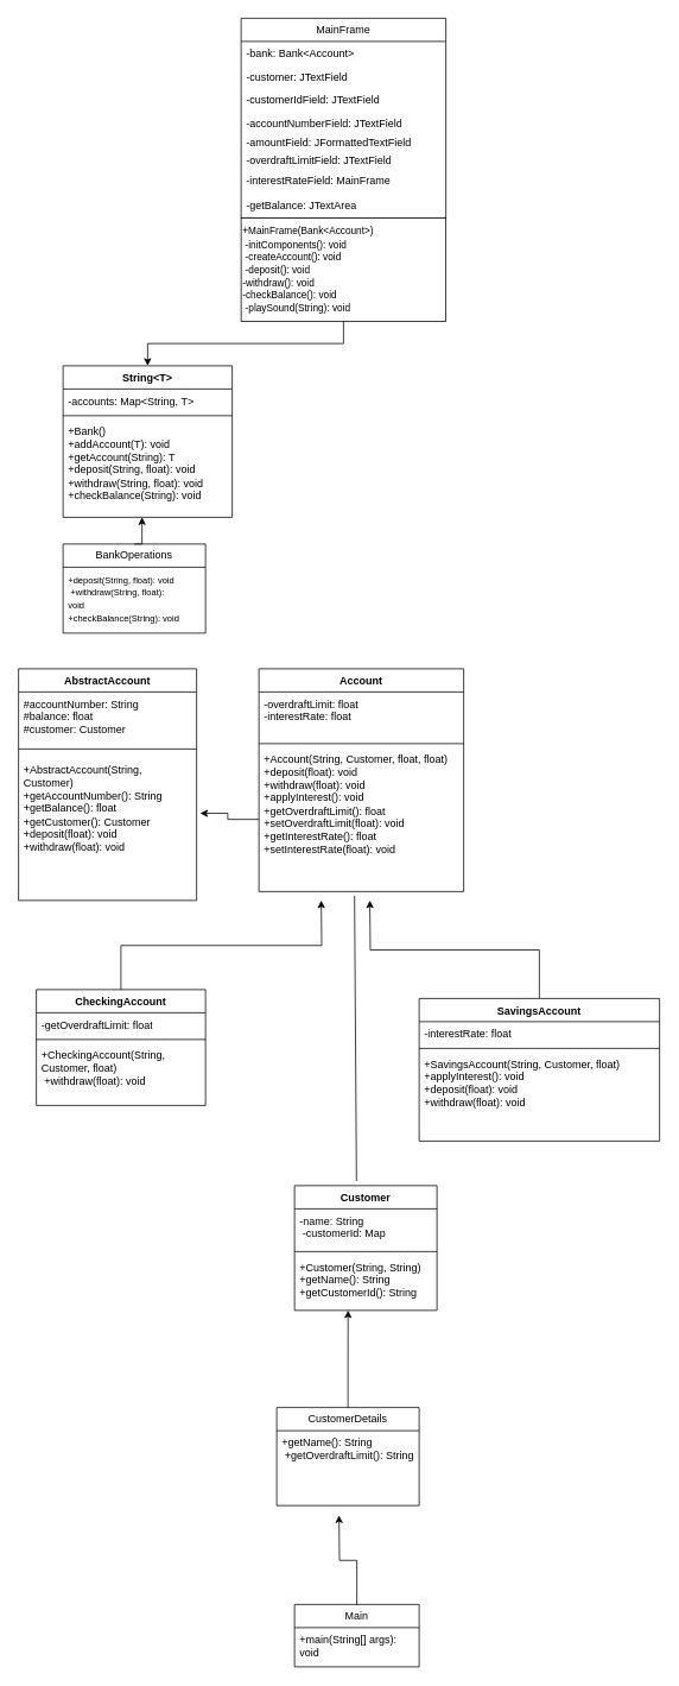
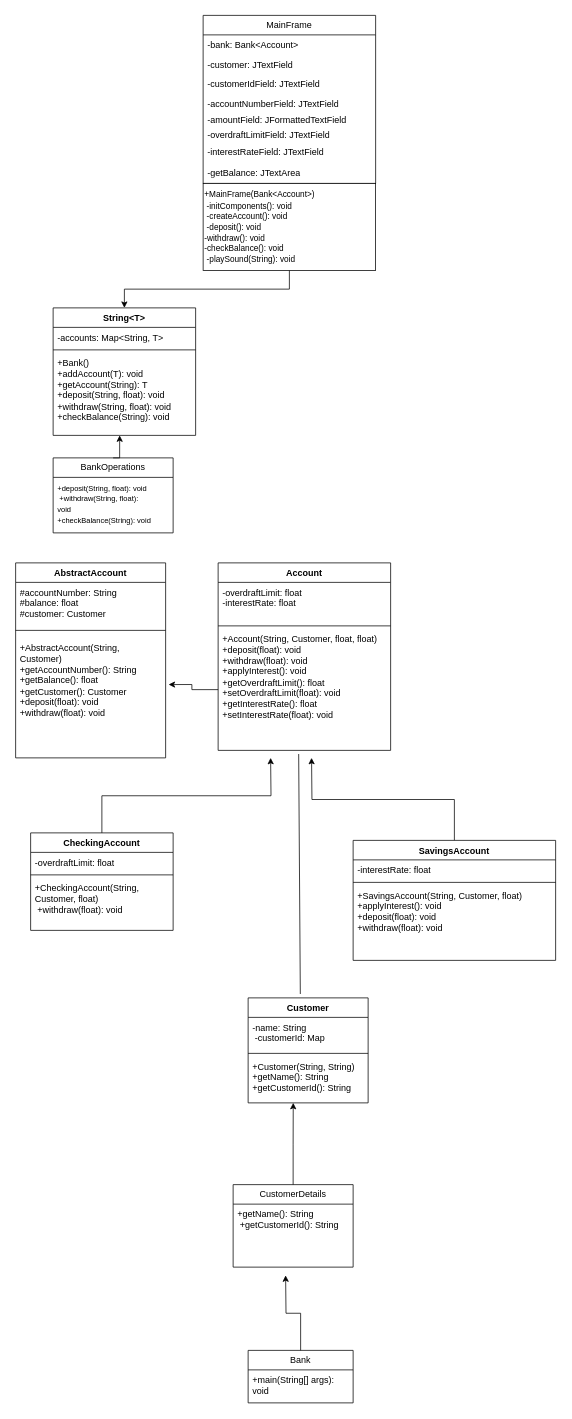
  <mxCell id="0" />
  <mxCell id="1" parent="0" />
  <mxCell id="2" value=" MainFrame" style="swimlane;fontStyle=0;childLayout=stackLayout;horizontal=1;startSize=26;fillColor=none;horizontalStack=0;resizeParent=1;resizeParentMax=0;resizeLast=0;collapsible=1;marginBottom=0;whiteSpace=wrap;html=1;" vertex="1" parent="1"><mxGeometry x="270" y="20" width="230" height="224" as="geometry" /></mxCell>
  <mxCell id="3" value="-bank: Bank&amp;lt;Account&amp;gt; " style="text;strokeColor=none;fillColor=none;align=left;verticalAlign=top;spacingLeft=4;spacingRight=4;overflow=hidden;rotatable=0;points=[[0,0.5],[1,0.5]];portConstraint=eastwest;whiteSpace=wrap;html=1;" vertex="1" parent="2"><mxGeometry y="26" width="230" height="26" as="geometry" /></mxCell>
  <mxCell id="4" value="-customer: JTextField " style="text;strokeColor=none;fillColor=none;align=left;verticalAlign=top;spacingLeft=4;spacingRight=4;overflow=hidden;rotatable=0;points=[[0,0.5],[1,0.5]];portConstraint=eastwest;whiteSpace=wrap;html=1;" vertex="1" parent="2"><mxGeometry y="52" width="230" height="26" as="geometry" /></mxCell>
  <mxCell id="5" value="-customerIdField: JTextField " style="text;strokeColor=none;fillColor=none;align=left;verticalAlign=top;spacingLeft=4;spacingRight=4;overflow=hidden;rotatable=0;points=[[0,0.5],[1,0.5]];portConstraint=eastwest;whiteSpace=wrap;html=1;" vertex="1" parent="2"><mxGeometry y="78" width="230" height="26" as="geometry" /></mxCell>
  <mxCell id="6" value="-accountNumberField: JTextField" style="text;strokeColor=none;fillColor=none;align=left;verticalAlign=top;spacingLeft=4;spacingRight=4;overflow=hidden;rotatable=0;points=[[0,0.5],[1,0.5]];portConstraint=eastwest;whiteSpace=wrap;html=1;" vertex="1" parent="2"><mxGeometry y="104" width="230" height="22" as="geometry" /></mxCell>
  <mxCell id="7" value="-amountField: JFormattedTextField" style="text;strokeColor=none;fillColor=none;align=left;verticalAlign=top;spacingLeft=4;spacingRight=4;overflow=hidden;rotatable=0;points=[[0,0.5],[1,0.5]];portConstraint=eastwest;whiteSpace=wrap;html=1;" vertex="1" parent="2"><mxGeometry y="126" width="230" height="20" as="geometry" /></mxCell>
  <mxCell id="8" value="-overdraftLimitField: JTextField" style="text;strokeColor=none;fillColor=none;align=left;verticalAlign=top;spacingLeft=4;spacingRight=4;overflow=hidden;rotatable=0;points=[[0,0.5],[1,0.5]];portConstraint=eastwest;whiteSpace=wrap;html=1;" vertex="1" parent="2"><mxGeometry y="146" width="230" height="22" as="geometry" /></mxCell>
- <mxCell id="9" value="-interestRateField: MainFrame" style="text;strokeColor=none;fillColor=none;align=left;verticalAlign=top;spacingLeft=4;spacingRight=4;overflow=hidden;rotatable=0;points=[[0,0.5],[1,0.5]];portConstraint=eastwest;whiteSpace=wrap;html=1;" vertex="1" parent="2"><mxGeometry y="168" width="230" height="28" as="geometry" /></mxCell>
+ <mxCell id="9" value="-interestRateField: JTextField" style="text;strokeColor=none;fillColor=none;align=left;verticalAlign=top;spacingLeft=4;spacingRight=4;overflow=hidden;rotatable=0;points=[[0,0.5],[1,0.5]];portConstraint=eastwest;whiteSpace=wrap;html=1;" vertex="1" parent="2"><mxGeometry y="168" width="230" height="28" as="geometry" /></mxCell>
  <mxCell id="10" value=" -getBalance: JTextArea" style="text;strokeColor=none;fillColor=none;align=left;verticalAlign=top;spacingLeft=4;spacingRight=4;overflow=hidden;rotatable=0;points=[[0,0.5],[1,0.5]];portConstraint=eastwest;whiteSpace=wrap;html=1;" vertex="1" parent="2"><mxGeometry y="196" width="230" height="28" as="geometry" /></mxCell>
  <mxCell id="11" style="edgeStyle=orthogonalEdgeStyle;rounded=0;orthogonalLoop=1;jettySize=auto;html=1;exitX=0.5;exitY=1;exitDx=0;exitDy=0;entryX=0.5;entryY=0;entryDx=0;entryDy=0;" edge="1" parent="1" source="12" target="13"><mxGeometry relative="1" as="geometry" /></mxCell>
  <mxCell id="12" value="&lt;font style=&quot;font-size: 11px;&quot;&gt;+MainFrame(Bank&amp;lt;Account&amp;gt;)&amp;nbsp;&lt;br&gt;&amp;nbsp;-initComponents(): void&amp;nbsp;&lt;br&gt;&amp;nbsp;-createAccount(): void&amp;nbsp;&lt;br&gt;&amp;nbsp;-deposit(): void&amp;nbsp;&lt;br&gt;-withdraw(): void&amp;nbsp;&lt;br&gt;-checkBalance(): void&amp;nbsp;&lt;br&gt;&amp;nbsp;-playSound(String): void  &lt;/font&gt;" style="html=1;whiteSpace=wrap;align=left;" vertex="1" parent="1"><mxGeometry x="270" y="244" width="230" height="116" as="geometry" /></mxCell>
  <mxCell id="13" value=" String&amp;lt;T&amp;gt; " style="swimlane;fontStyle=1;align=center;verticalAlign=top;childLayout=stackLayout;horizontal=1;startSize=26;horizontalStack=0;resizeParent=1;resizeParentMax=0;resizeLast=0;collapsible=1;marginBottom=0;whiteSpace=wrap;html=1;" vertex="1" parent="1"><mxGeometry x="70" y="410" width="190" height="170" as="geometry" /></mxCell>
  <mxCell id="14" value=" -accounts: Map&amp;lt;String, T&amp;gt;" style="text;strokeColor=none;fillColor=none;align=left;verticalAlign=top;spacingLeft=4;spacingRight=4;overflow=hidden;rotatable=0;points=[[0,0.5],[1,0.5]];portConstraint=eastwest;whiteSpace=wrap;html=1;" vertex="1" parent="13"><mxGeometry y="26" width="190" height="26" as="geometry" /></mxCell>
  <mxCell id="15" value="" style="line;strokeWidth=1;fillColor=none;align=left;verticalAlign=middle;spacingTop=-1;spacingLeft=3;spacingRight=3;rotatable=0;labelPosition=right;points=[];portConstraint=eastwest;strokeColor=inherit;" vertex="1" parent="13"><mxGeometry y="52" width="190" height="8" as="geometry" /></mxCell>
  <mxCell id="16" value="+Bank()&amp;nbsp;&lt;br&gt;+addAccount(T): void&amp;nbsp;&lt;br&gt;+getAccount(String): T&amp;nbsp;&lt;br&gt;+deposit(String, float): void&amp;nbsp;&lt;br&gt;+withdraw(String, float): void&amp;nbsp;&lt;br&gt;+checkBalance(String): void " style="text;strokeColor=none;fillColor=none;align=left;verticalAlign=top;spacingLeft=4;spacingRight=4;overflow=hidden;rotatable=0;points=[[0,0.5],[1,0.5]];portConstraint=eastwest;whiteSpace=wrap;html=1;" vertex="1" parent="13"><mxGeometry y="60" width="190" height="110" as="geometry" /></mxCell>
  <mxCell id="17" value="  AbstractAccount " style="swimlane;fontStyle=1;align=center;verticalAlign=top;childLayout=stackLayout;horizontal=1;startSize=26;horizontalStack=0;resizeParent=1;resizeParentMax=0;resizeLast=0;collapsible=1;marginBottom=0;whiteSpace=wrap;html=1;" vertex="1" parent="1"><mxGeometry x="20" y="750" width="200" height="260" as="geometry" /></mxCell>
  <mxCell id="18" value=" #accountNumber: String&amp;nbsp;&lt;br&gt;#balance: float&amp;nbsp;&lt;br&gt;#customer: Customer" style="text;strokeColor=none;fillColor=none;align=left;verticalAlign=top;spacingLeft=4;spacingRight=4;overflow=hidden;rotatable=0;points=[[0,0.5],[1,0.5]];portConstraint=eastwest;whiteSpace=wrap;html=1;" vertex="1" parent="17"><mxGeometry y="26" width="200" height="54" as="geometry" /></mxCell>
  <mxCell id="19" value="" style="line;strokeWidth=1;fillColor=none;align=left;verticalAlign=middle;spacingTop=-1;spacingLeft=3;spacingRight=3;rotatable=0;labelPosition=right;points=[];portConstraint=eastwest;strokeColor=inherit;" vertex="1" parent="17"><mxGeometry y="80" width="200" height="20" as="geometry" /></mxCell>
  <mxCell id="20" value="+AbstractAccount(String, Customer)&amp;nbsp; &lt;br&gt;+getAccountNumber(): String&amp;nbsp; +getBalance(): float&amp;nbsp; +getCustomer(): Customer +deposit(float): void +withdraw(float): void" style="text;strokeColor=none;fillColor=none;align=left;verticalAlign=top;spacingLeft=4;spacingRight=4;overflow=hidden;rotatable=0;points=[[0,0.5],[1,0.5]];portConstraint=eastwest;whiteSpace=wrap;html=1;" vertex="1" parent="17"><mxGeometry y="100" width="200" height="160" as="geometry" /></mxCell>
  <mxCell id="21" style="edgeStyle=orthogonalEdgeStyle;rounded=0;orthogonalLoop=1;jettySize=auto;html=1;exitX=0.5;exitY=0;exitDx=0;exitDy=0;entryX=0.467;entryY=1;entryDx=0;entryDy=0;entryPerimeter=0;" edge="1" parent="1" source="22" target="16"><mxGeometry relative="1" as="geometry" /></mxCell>
  <mxCell id="22" value="BankOperations " style="swimlane;fontStyle=0;childLayout=stackLayout;horizontal=1;startSize=26;fillColor=none;horizontalStack=0;resizeParent=1;resizeParentMax=0;resizeLast=0;collapsible=1;marginBottom=0;whiteSpace=wrap;html=1;" vertex="1" parent="1"><mxGeometry x="70" y="610" width="160" height="100" as="geometry" /></mxCell>
  <mxCell id="23" value="&lt;font style=&quot;font-size: 10px;&quot;&gt;+deposit(String, float): void&amp;nbsp;&lt;br&gt;&amp;nbsp;+withdraw(String, float):&lt;br&gt;void&amp;nbsp;&lt;br&gt;+checkBalance(String): void&lt;/font&gt;" style="text;strokeColor=none;fillColor=none;align=left;verticalAlign=top;spacingLeft=4;spacingRight=4;overflow=hidden;rotatable=0;points=[[0,0.5],[1,0.5]];portConstraint=eastwest;whiteSpace=wrap;html=1;" vertex="1" parent="22"><mxGeometry y="26" width="160" height="74" as="geometry" /></mxCell>
  <mxCell id="24" style="edgeStyle=orthogonalEdgeStyle;rounded=0;orthogonalLoop=1;jettySize=auto;html=1;exitX=0.5;exitY=0;exitDx=0;exitDy=0;" edge="1" parent="1" source="25"><mxGeometry relative="1" as="geometry"><mxPoint x="360" y="1010" as="targetPoint" /></mxGeometry></mxCell>
  <mxCell id="25" value=" CheckingAccount" style="swimlane;fontStyle=1;align=center;verticalAlign=top;childLayout=stackLayout;horizontal=1;startSize=26;horizontalStack=0;resizeParent=1;resizeParentMax=0;resizeLast=0;collapsible=1;marginBottom=0;whiteSpace=wrap;html=1;" vertex="1" parent="1"><mxGeometry x="40" y="1110" width="190" height="130" as="geometry" /></mxCell>
- <mxCell id="26" value="-getOverdraftLimit: float" style="text;strokeColor=none;fillColor=none;align=left;verticalAlign=top;spacingLeft=4;spacingRight=4;overflow=hidden;rotatable=0;points=[[0,0.5],[1,0.5]];portConstraint=eastwest;whiteSpace=wrap;html=1;" vertex="1" parent="25"><mxGeometry y="26" width="190" height="26" as="geometry" /></mxCell>
+ <mxCell id="26" value="-overdraftLimit: float" style="text;strokeColor=none;fillColor=none;align=left;verticalAlign=top;spacingLeft=4;spacingRight=4;overflow=hidden;rotatable=0;points=[[0,0.5],[1,0.5]];portConstraint=eastwest;whiteSpace=wrap;html=1;" vertex="1" parent="25"><mxGeometry y="26" width="190" height="26" as="geometry" /></mxCell>
  <mxCell id="27" value="" style="line;strokeWidth=1;fillColor=none;align=left;verticalAlign=middle;spacingTop=-1;spacingLeft=3;spacingRight=3;rotatable=0;labelPosition=right;points=[];portConstraint=eastwest;strokeColor=inherit;" vertex="1" parent="25"><mxGeometry y="52" width="190" height="8" as="geometry" /></mxCell>
  <mxCell id="28" value="+CheckingAccount(String, Customer, float)&amp;nbsp;&lt;br&gt;&amp;nbsp;+withdraw(float): void " style="text;strokeColor=none;fillColor=none;align=left;verticalAlign=top;spacingLeft=4;spacingRight=4;overflow=hidden;rotatable=0;points=[[0,0.5],[1,0.5]];portConstraint=eastwest;whiteSpace=wrap;html=1;" vertex="1" parent="25"><mxGeometry y="60" width="190" height="70" as="geometry" /></mxCell>
  <mxCell id="29" style="edgeStyle=orthogonalEdgeStyle;rounded=0;orthogonalLoop=1;jettySize=auto;html=1;exitX=0.5;exitY=0;exitDx=0;exitDy=0;" edge="1" parent="1" source="30"><mxGeometry relative="1" as="geometry"><mxPoint x="414.571" y="1010" as="targetPoint" /></mxGeometry></mxCell>
  <mxCell id="30" value="SavingsAccount" style="swimlane;fontStyle=1;align=center;verticalAlign=top;childLayout=stackLayout;horizontal=1;startSize=26;horizontalStack=0;resizeParent=1;resizeParentMax=0;resizeLast=0;collapsible=1;marginBottom=0;whiteSpace=wrap;html=1;" vertex="1" parent="1"><mxGeometry x="470" y="1120" width="270" height="160" as="geometry" /></mxCell>
  <mxCell id="31" value="-interestRate: float " style="text;strokeColor=none;fillColor=none;align=left;verticalAlign=top;spacingLeft=4;spacingRight=4;overflow=hidden;rotatable=0;points=[[0,0.5],[1,0.5]];portConstraint=eastwest;whiteSpace=wrap;html=1;" vertex="1" parent="30"><mxGeometry y="26" width="270" height="26" as="geometry" /></mxCell>
  <mxCell id="32" value="" style="line;strokeWidth=1;fillColor=none;align=left;verticalAlign=middle;spacingTop=-1;spacingLeft=3;spacingRight=3;rotatable=0;labelPosition=right;points=[];portConstraint=eastwest;strokeColor=inherit;" vertex="1" parent="30"><mxGeometry y="52" width="270" height="8" as="geometry" /></mxCell>
  <mxCell id="33" value="+SavingsAccount(String, Customer, float)&amp;nbsp;&lt;br&gt;+applyInterest(): void&amp;nbsp;&lt;br&gt;+deposit(float): void&amp;nbsp;&lt;br&gt;+withdraw(float): void" style="text;strokeColor=none;fillColor=none;align=left;verticalAlign=top;spacingLeft=4;spacingRight=4;overflow=hidden;rotatable=0;points=[[0,0.5],[1,0.5]];portConstraint=eastwest;whiteSpace=wrap;html=1;" vertex="1" parent="30"><mxGeometry y="60" width="270" height="100" as="geometry" /></mxCell>
  <mxCell id="34" value="Customer" style="swimlane;fontStyle=1;align=center;verticalAlign=top;childLayout=stackLayout;horizontal=1;startSize=26;horizontalStack=0;resizeParent=1;resizeParentMax=0;resizeLast=0;collapsible=1;marginBottom=0;whiteSpace=wrap;html=1;" vertex="1" parent="1"><mxGeometry x="330" y="1330" width="160" height="140" as="geometry" /></mxCell>
  <mxCell id="35" value="-name: String&amp;nbsp;&lt;br&gt;&amp;nbsp;-customerId: Map " style="text;strokeColor=none;fillColor=none;align=left;verticalAlign=top;spacingLeft=4;spacingRight=4;overflow=hidden;rotatable=0;points=[[0,0.5],[1,0.5]];portConstraint=eastwest;whiteSpace=wrap;html=1;" vertex="1" parent="34"><mxGeometry y="26" width="160" height="44" as="geometry" /></mxCell>
  <mxCell id="36" value="" style="line;strokeWidth=1;fillColor=none;align=left;verticalAlign=middle;spacingTop=-1;spacingLeft=3;spacingRight=3;rotatable=0;labelPosition=right;points=[];portConstraint=eastwest;strokeColor=inherit;" vertex="1" parent="34"><mxGeometry y="70" width="160" height="8" as="geometry" /></mxCell>
  <mxCell id="37" value=" +Customer(String, String)&amp;nbsp;&lt;br&gt;+getName(): String&amp;nbsp;&lt;br&gt;+getCustomerId(): String" style="text;strokeColor=none;fillColor=none;align=left;verticalAlign=top;spacingLeft=4;spacingRight=4;overflow=hidden;rotatable=0;points=[[0,0.5],[1,0.5]];portConstraint=eastwest;whiteSpace=wrap;html=1;" vertex="1" parent="34"><mxGeometry y="78" width="160" height="62" as="geometry" /></mxCell>
  <mxCell id="38" style="edgeStyle=orthogonalEdgeStyle;rounded=0;orthogonalLoop=1;jettySize=auto;html=1;exitX=0.5;exitY=0;exitDx=0;exitDy=0;" edge="1" parent="1" source="39"><mxGeometry relative="1" as="geometry"><mxPoint x="390.143" y="1470" as="targetPoint" /></mxGeometry></mxCell>
  <mxCell id="39" value="CustomerDetails       " style="swimlane;fontStyle=0;childLayout=stackLayout;horizontal=1;startSize=26;fillColor=none;horizontalStack=0;resizeParent=1;resizeParentMax=0;resizeLast=0;collapsible=1;marginBottom=0;whiteSpace=wrap;html=1;" vertex="1" parent="1"><mxGeometry x="310" y="1579" width="160" height="110" as="geometry" /></mxCell>
- <mxCell id="40" value=" +getName(): String&amp;nbsp;&lt;br&gt;&amp;nbsp;+getOverdraftLimit(): String " style="text;strokeColor=none;fillColor=none;align=left;verticalAlign=top;spacingLeft=4;spacingRight=4;overflow=hidden;rotatable=0;points=[[0,0.5],[1,0.5]];portConstraint=eastwest;whiteSpace=wrap;html=1;" vertex="1" parent="39"><mxGeometry y="26" width="160" height="84" as="geometry" /></mxCell>
+ <mxCell id="40" value=" +getName(): String&amp;nbsp;&lt;br&gt;&amp;nbsp;+getCustomerId(): String " style="text;strokeColor=none;fillColor=none;align=left;verticalAlign=top;spacingLeft=4;spacingRight=4;overflow=hidden;rotatable=0;points=[[0,0.5],[1,0.5]];portConstraint=eastwest;whiteSpace=wrap;html=1;" vertex="1" parent="39"><mxGeometry y="26" width="160" height="84" as="geometry" /></mxCell>
  <mxCell id="41" style="edgeStyle=orthogonalEdgeStyle;rounded=0;orthogonalLoop=1;jettySize=auto;html=1;exitX=0.5;exitY=0;exitDx=0;exitDy=0;" edge="1" parent="1" source="42"><mxGeometry relative="1" as="geometry"><mxPoint x="380" y="1700" as="targetPoint" /></mxGeometry></mxCell>
- <mxCell id="42" value="Main" style="swimlane;fontStyle=0;childLayout=stackLayout;horizontal=1;startSize=26;fillColor=none;horizontalStack=0;resizeParent=1;resizeParentMax=0;resizeLast=0;collapsible=1;marginBottom=0;whiteSpace=wrap;html=1;" vertex="1" parent="1"><mxGeometry x="330" y="1800" width="140" height="70" as="geometry" /></mxCell>
+ <mxCell id="42" value="Bank" style="swimlane;fontStyle=0;childLayout=stackLayout;horizontal=1;startSize=26;fillColor=none;horizontalStack=0;resizeParent=1;resizeParentMax=0;resizeLast=0;collapsible=1;marginBottom=0;whiteSpace=wrap;html=1;" vertex="1" parent="1"><mxGeometry x="330" y="1800" width="140" height="70" as="geometry" /></mxCell>
  <mxCell id="43" value="+main(String[] args): void" style="text;strokeColor=none;fillColor=none;align=left;verticalAlign=top;spacingLeft=4;spacingRight=4;overflow=hidden;rotatable=0;points=[[0,0.5],[1,0.5]];portConstraint=eastwest;whiteSpace=wrap;html=1;" vertex="1" parent="42"><mxGeometry y="26" width="140" height="44" as="geometry" /></mxCell>
  <mxCell id="44" value="Account" style="swimlane;fontStyle=1;align=center;verticalAlign=top;childLayout=stackLayout;horizontal=1;startSize=26;horizontalStack=0;resizeParent=1;resizeParentMax=0;resizeLast=0;collapsible=1;marginBottom=0;whiteSpace=wrap;html=1;" vertex="1" parent="1"><mxGeometry x="290" y="750" width="230" height="250" as="geometry" /></mxCell>
  <mxCell id="45" value=" -overdraftLimit: float&amp;nbsp;&lt;br&gt;-interestRate: float " style="text;strokeColor=none;fillColor=none;align=left;verticalAlign=top;spacingLeft=4;spacingRight=4;overflow=hidden;rotatable=0;points=[[0,0.5],[1,0.5]];portConstraint=eastwest;whiteSpace=wrap;html=1;" vertex="1" parent="44"><mxGeometry y="26" width="230" height="54" as="geometry" /></mxCell>
  <mxCell id="46" value="" style="line;strokeWidth=1;fillColor=none;align=left;verticalAlign=middle;spacingTop=-1;spacingLeft=3;spacingRight=3;rotatable=0;labelPosition=right;points=[];portConstraint=eastwest;strokeColor=inherit;" vertex="1" parent="44"><mxGeometry y="80" width="230" height="8" as="geometry" /></mxCell>
  <mxCell id="47" value="+Account(String, Customer, float, float)&amp;nbsp;&lt;br&gt;+deposit(float): void&amp;nbsp;&lt;br&gt;+withdraw(float): void&amp;nbsp;&lt;br&gt;+applyInterest(): void&amp;nbsp;&lt;br&gt;+getOverdraftLimit(): float&lt;br&gt;+setOverdraftLimit(float): void&amp;nbsp;&lt;br&gt;+getInterestRate(): float&amp;nbsp;&lt;br&gt;+setInterestRate(float): void" style="text;strokeColor=none;fillColor=none;align=left;verticalAlign=top;spacingLeft=4;spacingRight=4;overflow=hidden;rotatable=0;points=[[0,0.5],[1,0.5]];portConstraint=eastwest;whiteSpace=wrap;html=1;" vertex="1" parent="44"><mxGeometry y="88" width="230" height="162" as="geometry" /></mxCell>
  <mxCell id="48" style="edgeStyle=orthogonalEdgeStyle;rounded=0;orthogonalLoop=1;jettySize=auto;html=1;exitX=0;exitY=0.5;exitDx=0;exitDy=0;entryX=1.02;entryY=0.389;entryDx=0;entryDy=0;entryPerimeter=0;" edge="1" parent="1" source="47" target="20"><mxGeometry relative="1" as="geometry" /></mxCell>
  <mxCell id="49" value="" style="endArrow=none;html=1;rounded=0;exitX=0.435;exitY=-0.037;exitDx=0;exitDy=0;exitPerimeter=0;entryX=0.467;entryY=1.03;entryDx=0;entryDy=0;entryPerimeter=0;" edge="1" parent="1" source="34" target="47"><mxGeometry width="50" height="50" relative="1" as="geometry"><mxPoint x="400" y="1220" as="sourcePoint" /><mxPoint x="450" y="1170" as="targetPoint" /></mxGeometry></mxCell>
